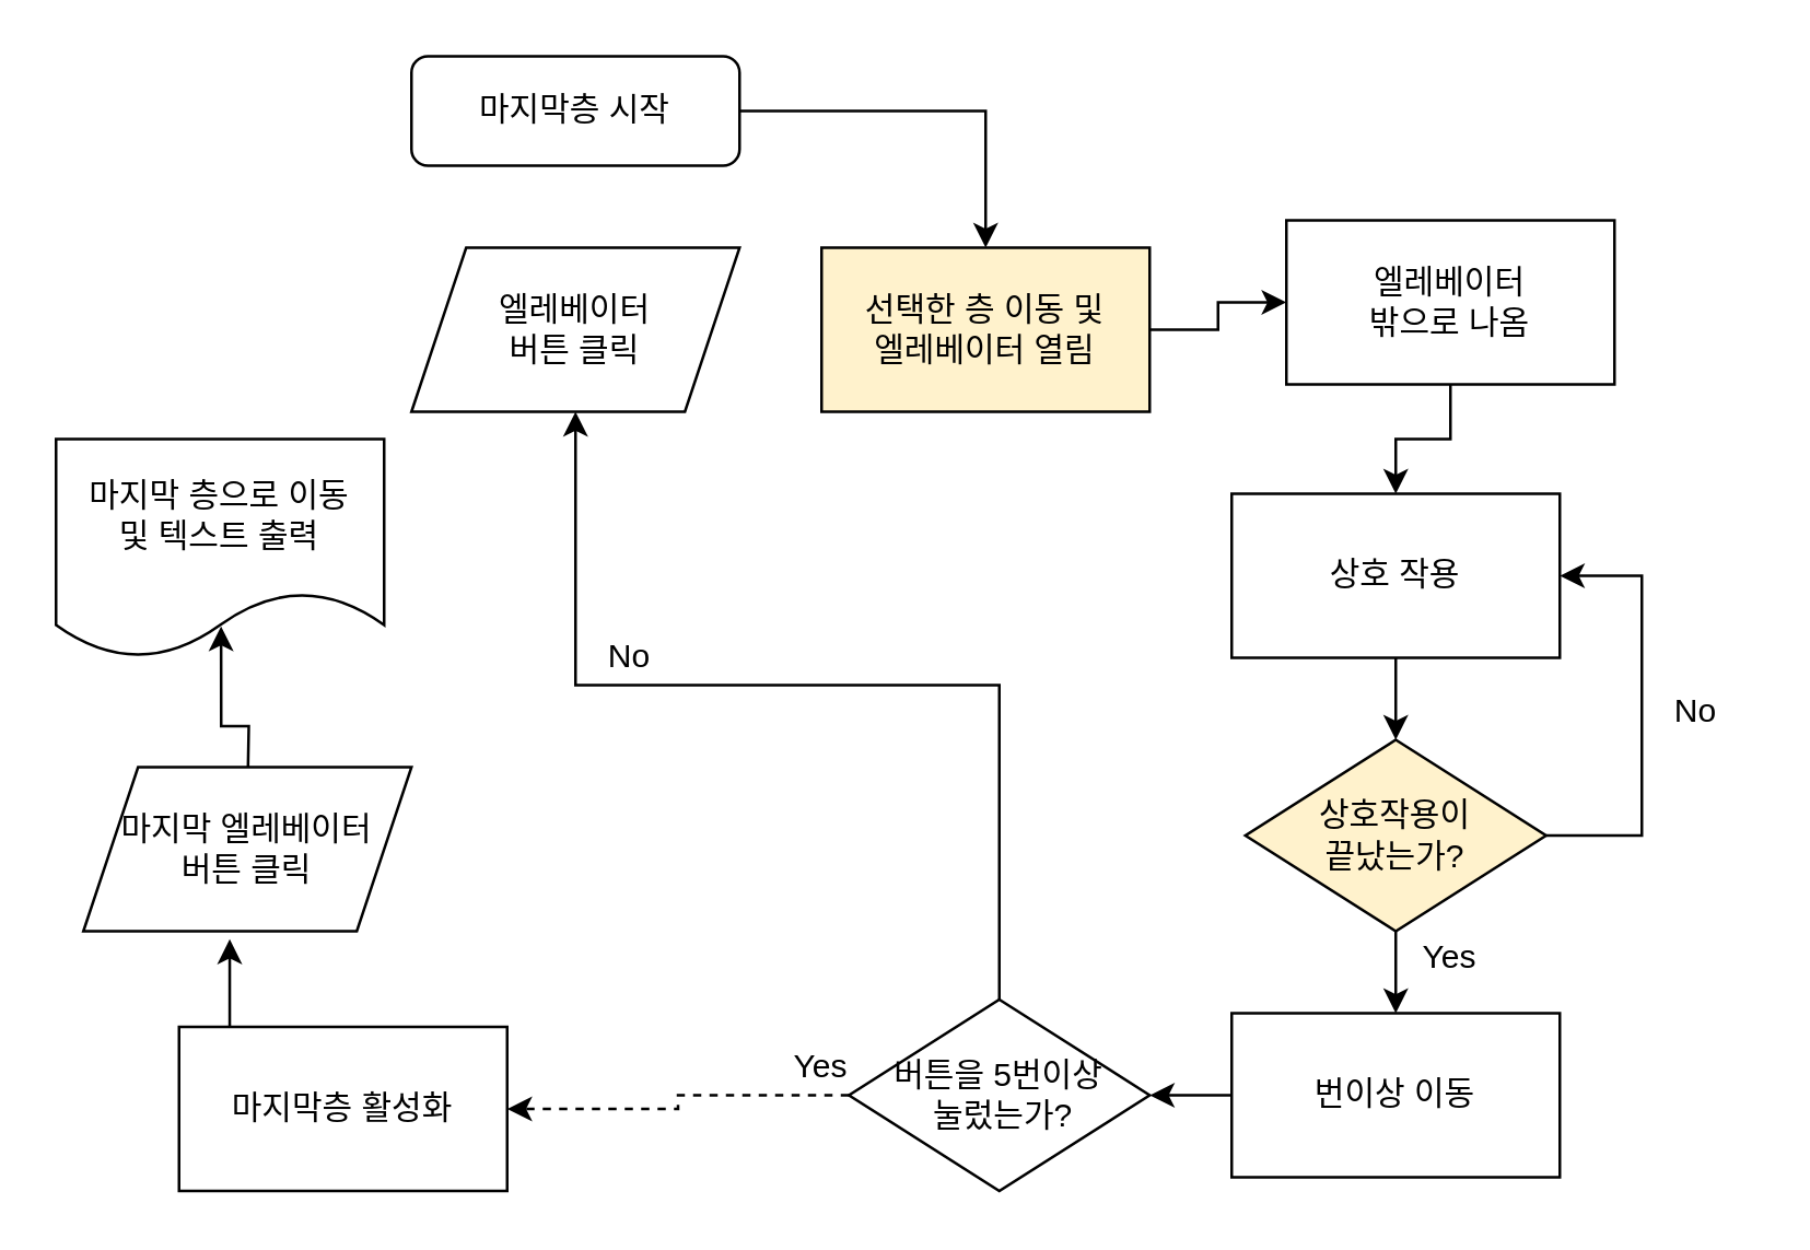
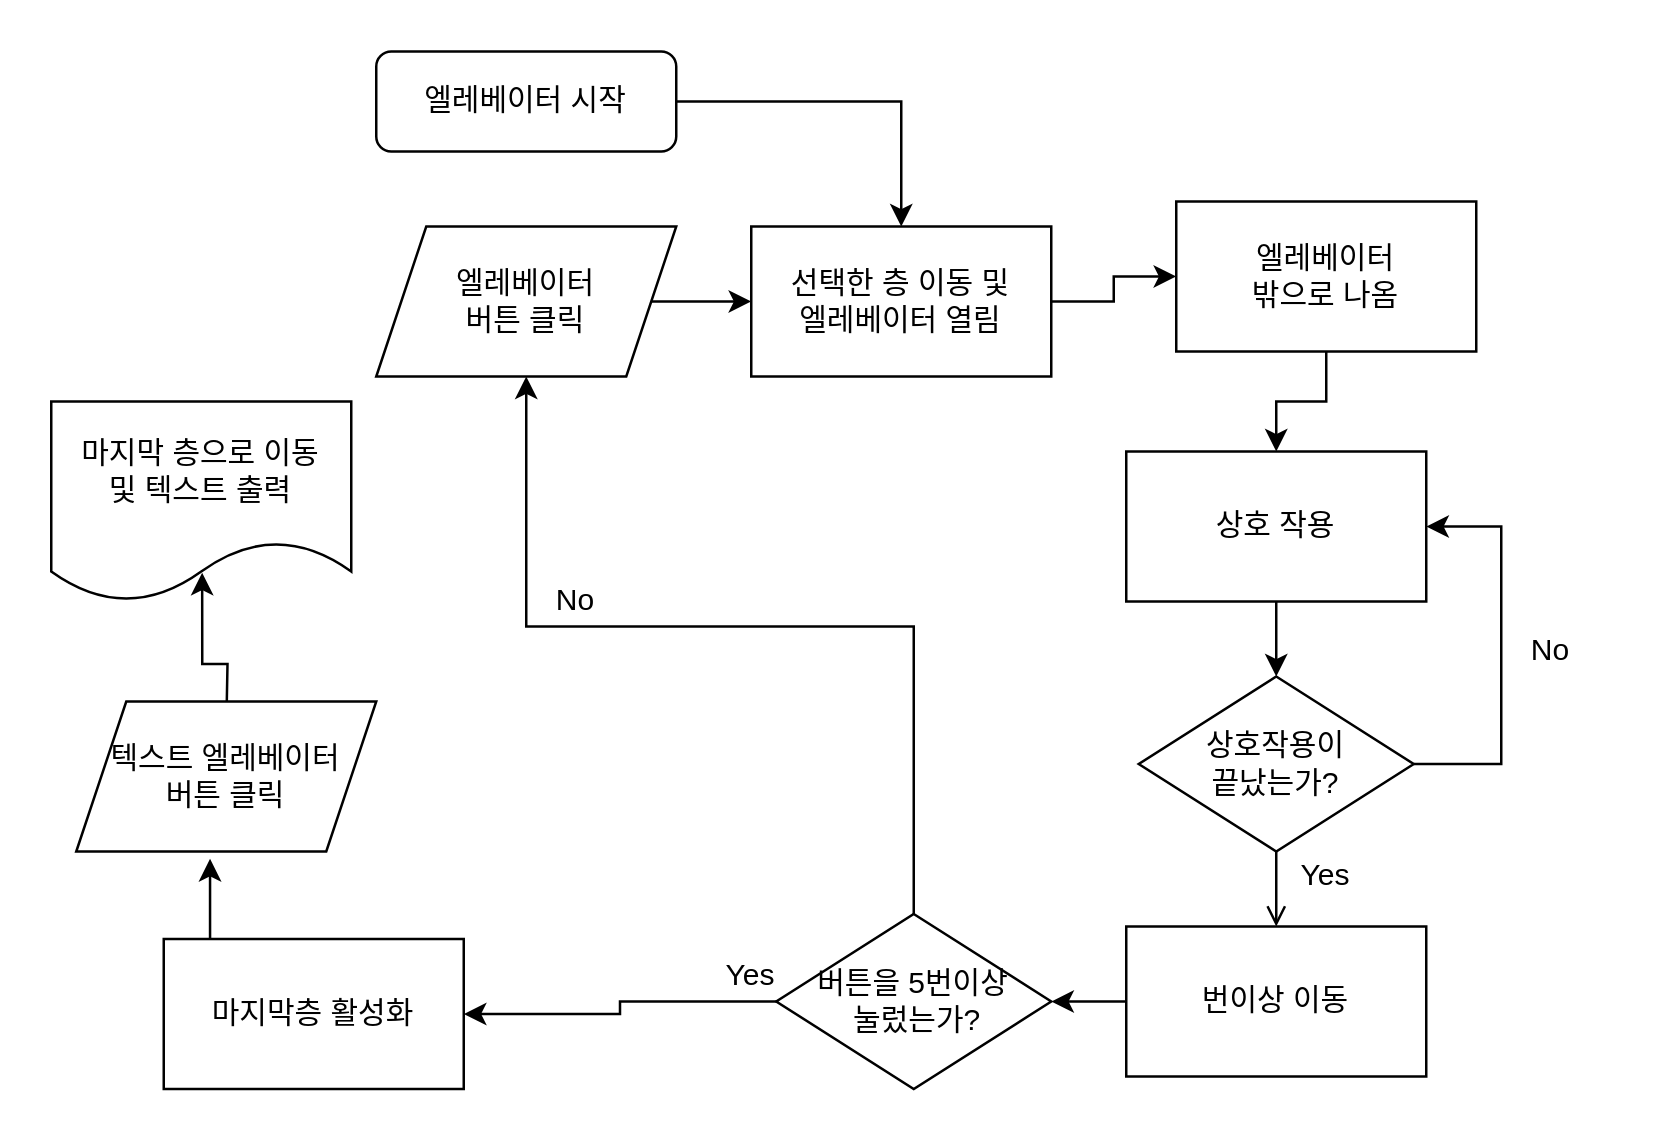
  <mxCell id="0" />
  <mxCell id="1" parent="0" />
  <mxCell id="2" style="edgeStyle=orthogonalEdgeStyle;rounded=0;orthogonalLoop=1;jettySize=auto;html=1;" edge="1" parent="1" source="3" target="7"><mxGeometry relative="1" as="geometry" /></mxCell>
- <mxCell id="3" value="마지막층 시작" style="rounded=1;whiteSpace=wrap;html=1;fontSize=12;glass=0;strokeWidth=1;shadow=0;" parent="1" vertex="1"><mxGeometry x="150" y="20" width="120" height="40" as="geometry" /></mxCell>
+ <mxCell id="3" value="엘레베이터 시작" style="rounded=1;whiteSpace=wrap;html=1;fontSize=12;glass=0;strokeWidth=1;shadow=0;" parent="1" vertex="1"><mxGeometry x="150" y="20" width="120" height="40" as="geometry" /></mxCell>
+ <mxCell id="4" style="edgeStyle=orthogonalEdgeStyle;rounded=0;orthogonalLoop=1;jettySize=auto;html=1;entryX=0;entryY=0.5;entryDx=0;entryDy=0;" edge="1" parent="1" source="5" target="7"><mxGeometry relative="1" as="geometry" /></mxCell>
  <mxCell id="5" value="엘레베이터 &lt;br&gt;버튼 클릭" style="shape=parallelogram;perimeter=parallelogramPerimeter;whiteSpace=wrap;html=1;fixedSize=1;" vertex="1" parent="1"><mxGeometry x="150" y="90" width="120" height="60" as="geometry" /></mxCell>
  <mxCell id="6" style="edgeStyle=orthogonalEdgeStyle;rounded=0;orthogonalLoop=1;jettySize=auto;html=1;entryX=0;entryY=0.5;entryDx=0;entryDy=0;" edge="1" parent="1" source="7" target="14"><mxGeometry relative="1" as="geometry" /></mxCell>
- <mxCell id="7" value="선택한 층 이동 및&lt;br&gt;엘레베이터 열림" style="rounded=0;whiteSpace=wrap;html=1;fillColor=#fff2cc;" vertex="1" parent="1"><mxGeometry x="300" y="90" width="120" height="60" as="geometry" /></mxCell>
+ <mxCell id="7" value="선택한 층 이동 및&lt;br&gt;엘레베이터 열림" style="rounded=0;whiteSpace=wrap;html=1;" vertex="1" parent="1"><mxGeometry x="300" y="90" width="120" height="60" as="geometry" /></mxCell>
  <mxCell id="8" style="edgeStyle=orthogonalEdgeStyle;rounded=0;orthogonalLoop=1;jettySize=auto;html=1;exitX=0.5;exitY=1;exitDx=0;exitDy=0;entryX=0.5;entryY=0;entryDx=0;entryDy=0;" edge="1" parent="1" source="9" target="12"><mxGeometry relative="1" as="geometry" /></mxCell>
  <mxCell id="9" value="상호 작용" style="rounded=0;whiteSpace=wrap;html=1;" vertex="1" parent="1"><mxGeometry x="450" y="180" width="120" height="60" as="geometry" /></mxCell>
- <mxCell id="10" style="edgeStyle=orthogonalEdgeStyle;rounded=0;orthogonalLoop=1;jettySize=auto;html=1;entryX=0.5;entryY=0;entryDx=0;entryDy=0;" edge="1" parent="1" source="12" target="16"><mxGeometry relative="1" as="geometry" /></mxCell>
+ <mxCell id="10" style="edgeStyle=orthogonalEdgeStyle;rounded=0;orthogonalLoop=1;jettySize=auto;html=1;entryX=0.5;entryY=0;entryDx=0;entryDy=0;endArrow=open;" edge="1" parent="1" source="12" target="16"><mxGeometry relative="1" as="geometry" /></mxCell>
  <mxCell id="11" style="edgeStyle=orthogonalEdgeStyle;rounded=0;orthogonalLoop=1;jettySize=auto;html=1;entryX=1;entryY=0.5;entryDx=0;entryDy=0;" edge="1" parent="1" source="12" target="9"><mxGeometry relative="1" as="geometry"><Array as="points"><mxPoint x="600" y="305" /><mxPoint x="600" y="210" /></Array></mxGeometry></mxCell>
- <mxCell id="12" value="상호작용이&lt;br&gt;끝났는가?" style="rhombus;whiteSpace=wrap;html=1;fillColor=#fff2cc;" vertex="1" parent="1"><mxGeometry x="455" y="270" width="110" height="70" as="geometry" /></mxCell>
+ <mxCell id="12" value="상호작용이&lt;br&gt;끝났는가?" style="rhombus;whiteSpace=wrap;html=1;" vertex="1" parent="1"><mxGeometry x="455" y="270" width="110" height="70" as="geometry" /></mxCell>
  <mxCell id="13" style="edgeStyle=orthogonalEdgeStyle;rounded=0;orthogonalLoop=1;jettySize=auto;html=1;" edge="1" parent="1" source="14" target="9"><mxGeometry relative="1" as="geometry" /></mxCell>
  <mxCell id="14" value="엘레베이터 &lt;br&gt;밖으로 나옴" style="rounded=0;whiteSpace=wrap;html=1;" vertex="1" parent="1"><mxGeometry x="470" y="80" width="120" height="60" as="geometry" /></mxCell>
  <mxCell id="15" style="edgeStyle=orthogonalEdgeStyle;rounded=0;orthogonalLoop=1;jettySize=auto;html=1;entryX=1;entryY=0.5;entryDx=0;entryDy=0;" edge="1" parent="1" source="16" target="19"><mxGeometry relative="1" as="geometry" /></mxCell>
  <mxCell id="16" value="번이상 이동" style="rounded=0;whiteSpace=wrap;html=1;" vertex="1" parent="1"><mxGeometry x="450" y="370" width="120" height="60" as="geometry" /></mxCell>
- <mxCell id="17" style="edgeStyle=orthogonalEdgeStyle;rounded=0;orthogonalLoop=1;jettySize=auto;html=1;entryX=1;entryY=0.5;entryDx=0;entryDy=0;dashed=1;" edge="1" parent="1" source="19" target="23"><mxGeometry relative="1" as="geometry" /></mxCell>
+ <mxCell id="17" style="edgeStyle=orthogonalEdgeStyle;rounded=0;orthogonalLoop=1;jettySize=auto;html=1;entryX=1;entryY=0.5;entryDx=0;entryDy=0;" edge="1" parent="1" source="19" target="23"><mxGeometry relative="1" as="geometry" /></mxCell>
  <mxCell id="18" style="edgeStyle=orthogonalEdgeStyle;rounded=0;orthogonalLoop=1;jettySize=auto;html=1;exitX=0.5;exitY=0;exitDx=0;exitDy=0;" edge="1" parent="1" source="19"><mxGeometry relative="1" as="geometry"><mxPoint x="210" y="150" as="targetPoint" /><Array as="points"><mxPoint x="365" y="250" /><mxPoint x="210" y="250" /></Array></mxGeometry></mxCell>
  <mxCell id="19" value="버튼을 5번이상&lt;br&gt;&amp;nbsp;눌렀는가?" style="rhombus;whiteSpace=wrap;html=1;" vertex="1" parent="1"><mxGeometry x="310" y="365" width="110" height="70" as="geometry" /></mxCell>
  <mxCell id="20" style="edgeStyle=orthogonalEdgeStyle;rounded=0;orthogonalLoop=1;jettySize=auto;html=1;entryX=0.503;entryY=0.856;entryDx=0;entryDy=0;entryPerimeter=0;" edge="1" parent="1" target="21"><mxGeometry relative="1" as="geometry"><mxPoint x="90.034" y="290.022" as="sourcePoint" /></mxGeometry></mxCell>
  <mxCell id="21" value="마지막 층으로 이동&lt;br&gt;및 텍스트 출력" style="shape=document;whiteSpace=wrap;html=1;boundedLbl=1;" vertex="1" parent="1"><mxGeometry x="20" y="160" width="120" height="80" as="geometry" /></mxCell>
  <mxCell id="22" style="edgeStyle=orthogonalEdgeStyle;rounded=0;orthogonalLoop=1;jettySize=auto;html=1;entryX=0.446;entryY=1.049;entryDx=0;entryDy=0;entryPerimeter=0;" edge="1" parent="1" source="23" target="28"><mxGeometry relative="1" as="geometry"><Array as="points"><mxPoint x="83" y="400" /></Array></mxGeometry></mxCell>
  <mxCell id="23" value="마지막층 활성화" style="rounded=0;whiteSpace=wrap;html=1;" vertex="1" parent="1"><mxGeometry x="65" y="375" width="120" height="60" as="geometry" /></mxCell>
  <mxCell id="24" value="Yes" style="text;html=1;strokeColor=none;fillColor=none;align=center;verticalAlign=middle;whiteSpace=wrap;rounded=0;" vertex="1" parent="1"><mxGeometry x="280" y="380" width="40" height="20" as="geometry" /></mxCell>
  <mxCell id="25" value="No" style="text;html=1;strokeColor=none;fillColor=none;align=center;verticalAlign=middle;whiteSpace=wrap;rounded=0;" vertex="1" parent="1"><mxGeometry x="600" y="250" width="40" height="20" as="geometry" /></mxCell>
  <mxCell id="26" value="Yes" style="text;html=1;strokeColor=none;fillColor=none;align=center;verticalAlign=middle;whiteSpace=wrap;rounded=0;" vertex="1" parent="1"><mxGeometry x="510" y="340" width="40" height="20" as="geometry" /></mxCell>
  <mxCell id="27" value="No" style="text;html=1;strokeColor=none;fillColor=none;align=center;verticalAlign=middle;whiteSpace=wrap;rounded=0;" vertex="1" parent="1"><mxGeometry x="210" y="230" width="40" height="20" as="geometry" /></mxCell>
- <mxCell id="28" value="마지막 엘레베이터 &lt;br&gt;버튼 클릭" style="shape=parallelogram;perimeter=parallelogramPerimeter;whiteSpace=wrap;html=1;fixedSize=1;" vertex="1" parent="1"><mxGeometry x="30" y="280" width="120" height="60" as="geometry" /></mxCell>
+ <mxCell id="28" value="텍스트 엘레베이터 &lt;br&gt;버튼 클릭" style="shape=parallelogram;perimeter=parallelogramPerimeter;whiteSpace=wrap;html=1;fixedSize=1;" vertex="1" parent="1"><mxGeometry x="30" y="280" width="120" height="60" as="geometry" /></mxCell>
